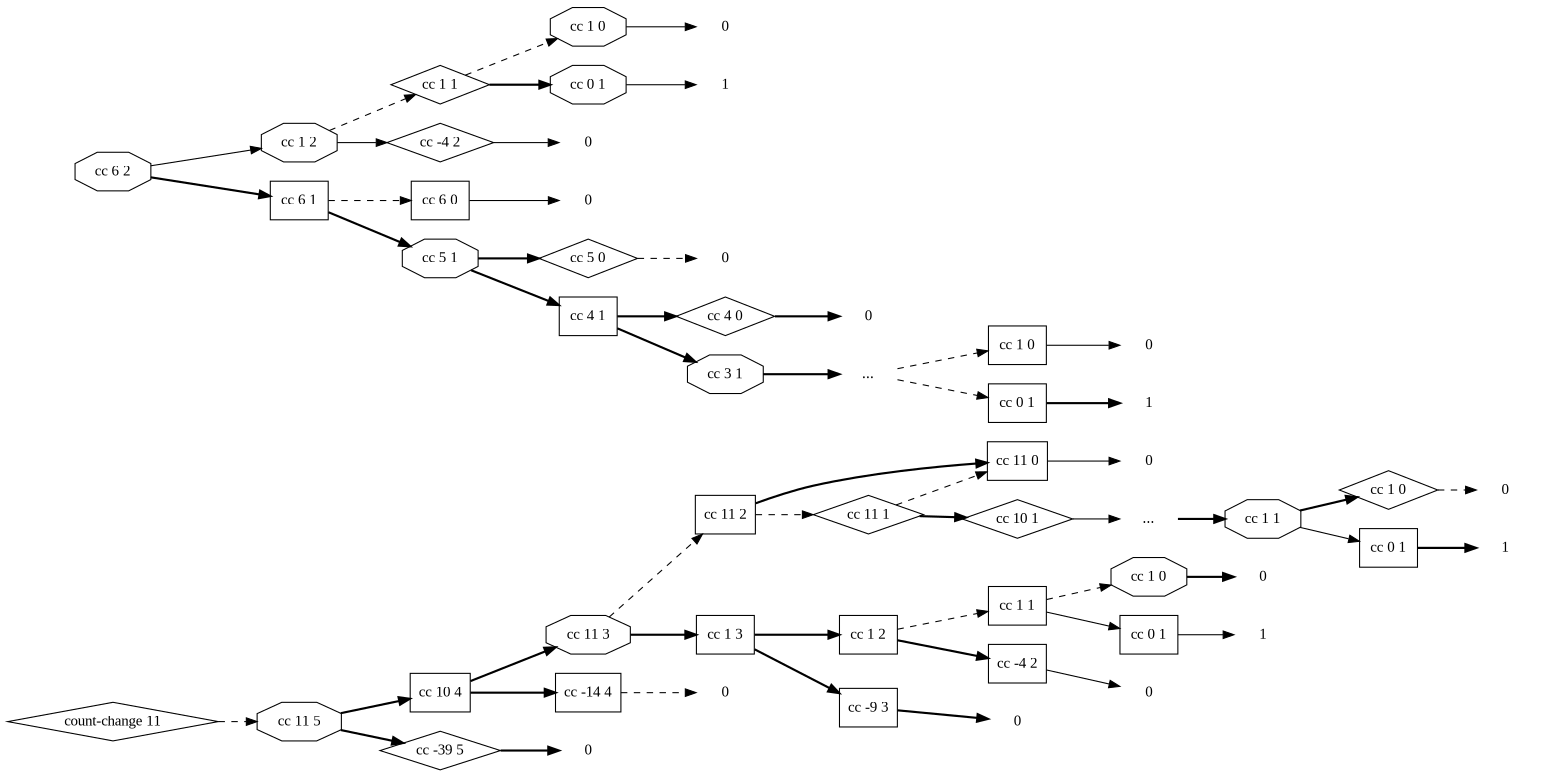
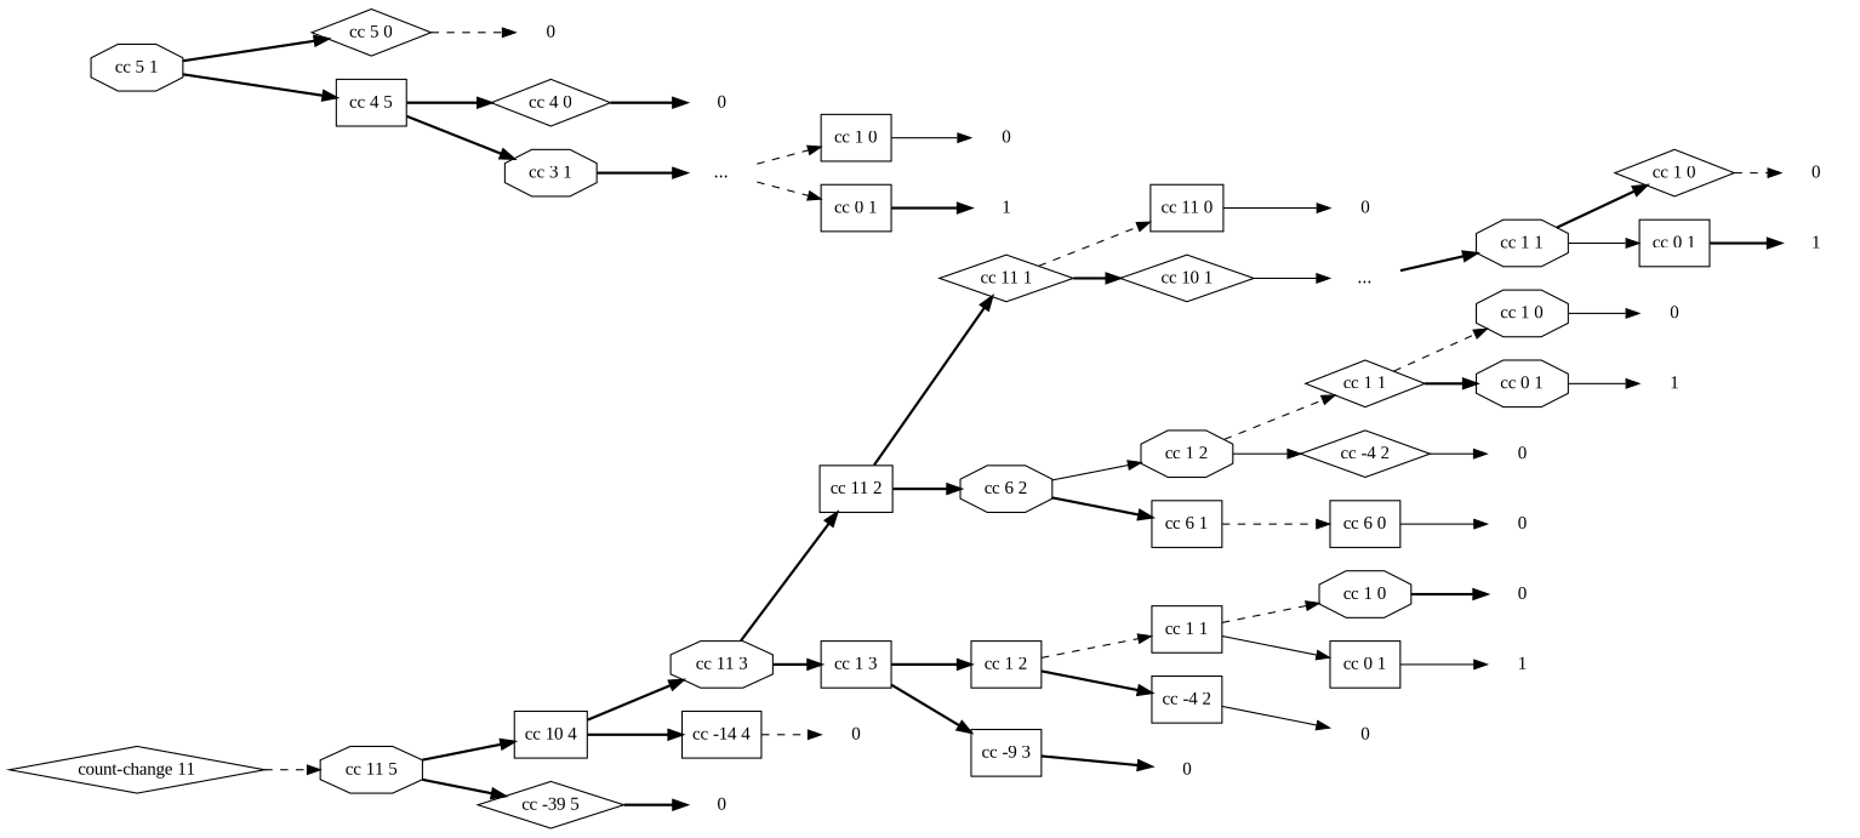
  digraph {
    fontname="Liberation Serif"
    rankdir=LR
    node [fontname="Liberation Serif" shape=plaintext]
    edge [fontname="Liberation Serif" style=bold]
    n1 [label=0]
    n2 [label=0]
    n3 [label=0]
    n4 [label=0]
    n5 [label="..."]
    n6 [label="cc 1 1" shape=octagon]
    n7 [label="cc 1 0" shape=diamond]
    n8 [label="cc 0 1" shape=box]
    n9 [label=0]
    n10 [label=0]
    n11 [label=0]
    n12 [label=0]
    n13 [label=1]
    n14 [label=0]
    n15 [label=0]
    n16 [label=1]
    n17 [label=0]
    n18 [label=1]
    n19 [label=0]
    n20 [label="..."]
    n21 [label="cc 1 0" shape=box]
    n22 [label="cc 0 1" shape=box]
    n23 [label=0]
    n24 [label=1]
    n25 [label="cc 1 2" shape=octagon]
    n26 [label="cc 1 1" shape=diamond]
    n27 [label="cc -4 2" shape=diamond]
    n28 [label="cc 1 0" shape=octagon]
    n29 [label="cc 0 1" shape=octagon]
    "count-change 11" [shape=diamond]
    "cc 11 5" [shape=octagon]
    n32 [label="cc 10 4" shape=box]
    "cc -39 5" [shape=diamond]
    "cc 11 3" [shape=octagon]
    "cc -14 4" [shape=box]
    "cc 11 2" [shape=box]
    "cc 1 3" [shape=box]
    "cc 11 1" [shape=diamond]
    "cc 6 2" [shape=octagon]
    "cc 1 2" [shape=box]
    "cc -9 3" [shape=box]
    "cc 11 0" [shape=box]
    "cc 10 1" [shape=diamond]
    "cc 6 1" [shape=box]
    "cc 1 1" [shape=box]
    "cc -4 2" [shape=box]
    "cc 6 0" [shape=box]
    "cc 5 1" [shape=octagon]
    "cc 1 0" [shape=octagon]
    "cc 0 1" [shape=box]
    "cc 5 0" [shape=diamond]
-   "cc 4 1" [shape=box]
+   "cc 4 1" [shape=box label="cc 4 5"]
    "cc 4 0" [shape=diamond]
    "cc 3 1" [shape=octagon]
    n5 -> n6
    n6 -> n7
    n6 -> n8 [style=solid]
    n7 -> n17 [style=dashed]
    n8 -> n18
    n20 -> n21 [style=dashed]
    n20 -> n22 [style=dashed]
    n21 -> n23 [style=solid]
    n22 -> n24
    n25 -> n26 [style=dashed]
    n25 -> n27 [style=solid]
    n26 -> n28 [style=dashed]
    n26 -> n29
    n27 -> n10 [style=solid]
    n28 -> n15 [style=solid]
    n29 -> n16 [style=solid]
    "count-change 11" -> "cc 11 5" [style=dashed]
    "cc 11 5" -> n32
    "cc 11 5" -> "cc -39 5"
    n32 -> "cc 11 3"
    n32 -> "cc -14 4"
    "cc -39 5" -> n1
-   "cc 11 3" -> "cc 11 2" [style=dashed]
+   "cc 11 3" -> "cc 11 2"
    "cc 11 3" -> "cc 1 3"
    "cc -14 4" -> n2 [style=dashed]
-   "cc 11 2" -> "cc 11 1" [style=dashed]
-   "cc 11 2" -> "cc 11 0"
+   "cc 11 2" -> "cc 11 1"
+   "cc 11 2" -> "cc 6 2"
    "cc 1 3" -> "cc 1 2"
    "cc 1 3" -> "cc -9 3"
    "cc 11 1" -> "cc 11 0" [style=dashed]
    "cc 11 1" -> "cc 10 1"
    "cc 6 2" -> n25 [style=solid]
    "cc 6 2" -> "cc 6 1"
    "cc 1 2" -> "cc 1 1" [style=dashed]
    "cc 1 2" -> "cc -4 2"
    "cc -9 3" -> n3
    "cc 11 0" -> n4 [style=solid]
    "cc 10 1" -> n5 [style=solid]
    "cc 6 1" -> "cc 6 0" [style=dashed]
-   "cc 6 1" -> "cc 5 1"
    "cc 1 1" -> "cc 1 0" [style=dashed]
    "cc 1 1" -> "cc 0 1" [style=solid]
    "cc -4 2" -> n11 [style=solid]
    "cc 6 0" -> n9 [style=solid]
    "cc 5 1" -> "cc 5 0"
    "cc 5 1" -> "cc 4 1"
    "cc 1 0" -> n12
    "cc 0 1" -> n13 [style=solid]
    "cc 5 0" -> n14 [style=dashed]
    "cc 4 1" -> "cc 4 0"
    "cc 4 1" -> "cc 3 1"
    "cc 4 0" -> n19
    "cc 3 1" -> n20
  }
